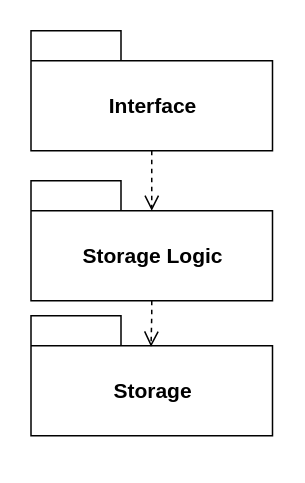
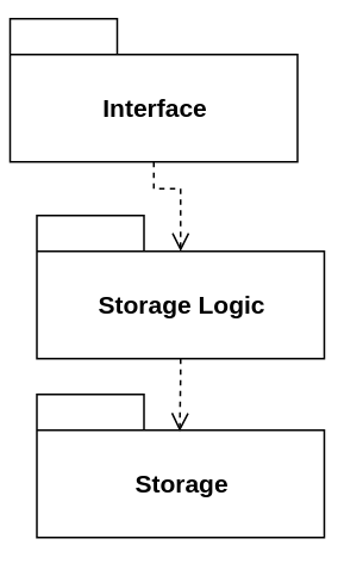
  <mxCell id="0" />
  <mxCell id="1" parent="0" />
- <mxCell id="2" value="&lt;font style=&quot;font-size: 14px&quot;&gt;Interface&lt;/font&gt;" style="shape=folder;fontStyle=1;tabWidth=60;tabHeight=20;tabPosition=left;html=1;boundedLbl=1;" vertex="1" parent="1"><mxGeometry x="20" y="20" width="161" height="80" as="geometry" /></mxCell>
+ <mxCell id="2" value="&lt;font style=&quot;font-size: 14px&quot;&gt;Interface&lt;/font&gt;" style="shape=folder;fontStyle=1;tabWidth=60;tabHeight=20;tabPosition=left;html=1;boundedLbl=1;" vertex="1" parent="1"><mxGeometry x="5" y="10" width="161" height="80" as="geometry" /></mxCell>
  <mxCell id="3" value="&lt;font style=&quot;font-size: 14px&quot;&gt;Storage Logic&lt;/font&gt;" style="shape=folder;fontStyle=1;tabWidth=60;tabHeight=20;tabPosition=left;html=1;boundedLbl=1;" vertex="1" parent="1"><mxGeometry x="20" y="120" width="161" height="80" as="geometry" /></mxCell>
- <mxCell id="4" value="&lt;font style=&quot;font-size: 14px&quot;&gt;Storage&lt;/font&gt;" style="shape=folder;fontStyle=1;tabWidth=60;tabHeight=20;tabPosition=left;html=1;boundedLbl=1;" vertex="1" parent="1"><mxGeometry x="20" y="210" width="161" height="80" as="geometry" /></mxCell>
+ <mxCell id="4" value="&lt;font style=&quot;font-size: 14px&quot;&gt;Storage&lt;/font&gt;" style="shape=folder;fontStyle=1;tabWidth=60;tabHeight=20;tabPosition=left;html=1;boundedLbl=1;" vertex="1" parent="1"><mxGeometry x="20" y="220" width="161" height="80" as="geometry" /></mxCell>
  <mxCell id="5" value="" style="html=1;verticalAlign=bottom;endArrow=open;dashed=1;endSize=8;rounded=0;edgeStyle=orthogonalEdgeStyle;fontSize=14;exitX=0.5;exitY=1;exitDx=0;exitDy=0;exitPerimeter=0;entryX=0.5;entryY=0.25;entryDx=0;entryDy=0;entryPerimeter=0;" edge="1" parent="1" source="2" target="3"><mxGeometry relative="1" as="geometry"><mxPoint x="171" y="170" as="sourcePoint" /><mxPoint x="101" y="140" as="targetPoint" /><Array as="points" /></mxGeometry></mxCell>
  <mxCell id="6" value="" style="html=1;verticalAlign=bottom;endArrow=open;dashed=1;endSize=8;rounded=0;edgeStyle=orthogonalEdgeStyle;fontSize=14;exitX=0.5;exitY=1;exitDx=0;exitDy=0;exitPerimeter=0;entryX=0.497;entryY=0.258;entryDx=0;entryDy=0;entryPerimeter=0;" edge="1" parent="1" source="3" target="4"><mxGeometry relative="1" as="geometry"><mxPoint x="100.3" y="210" as="sourcePoint" /><mxPoint x="100" y="240" as="targetPoint" /><Array as="points" /></mxGeometry></mxCell>
